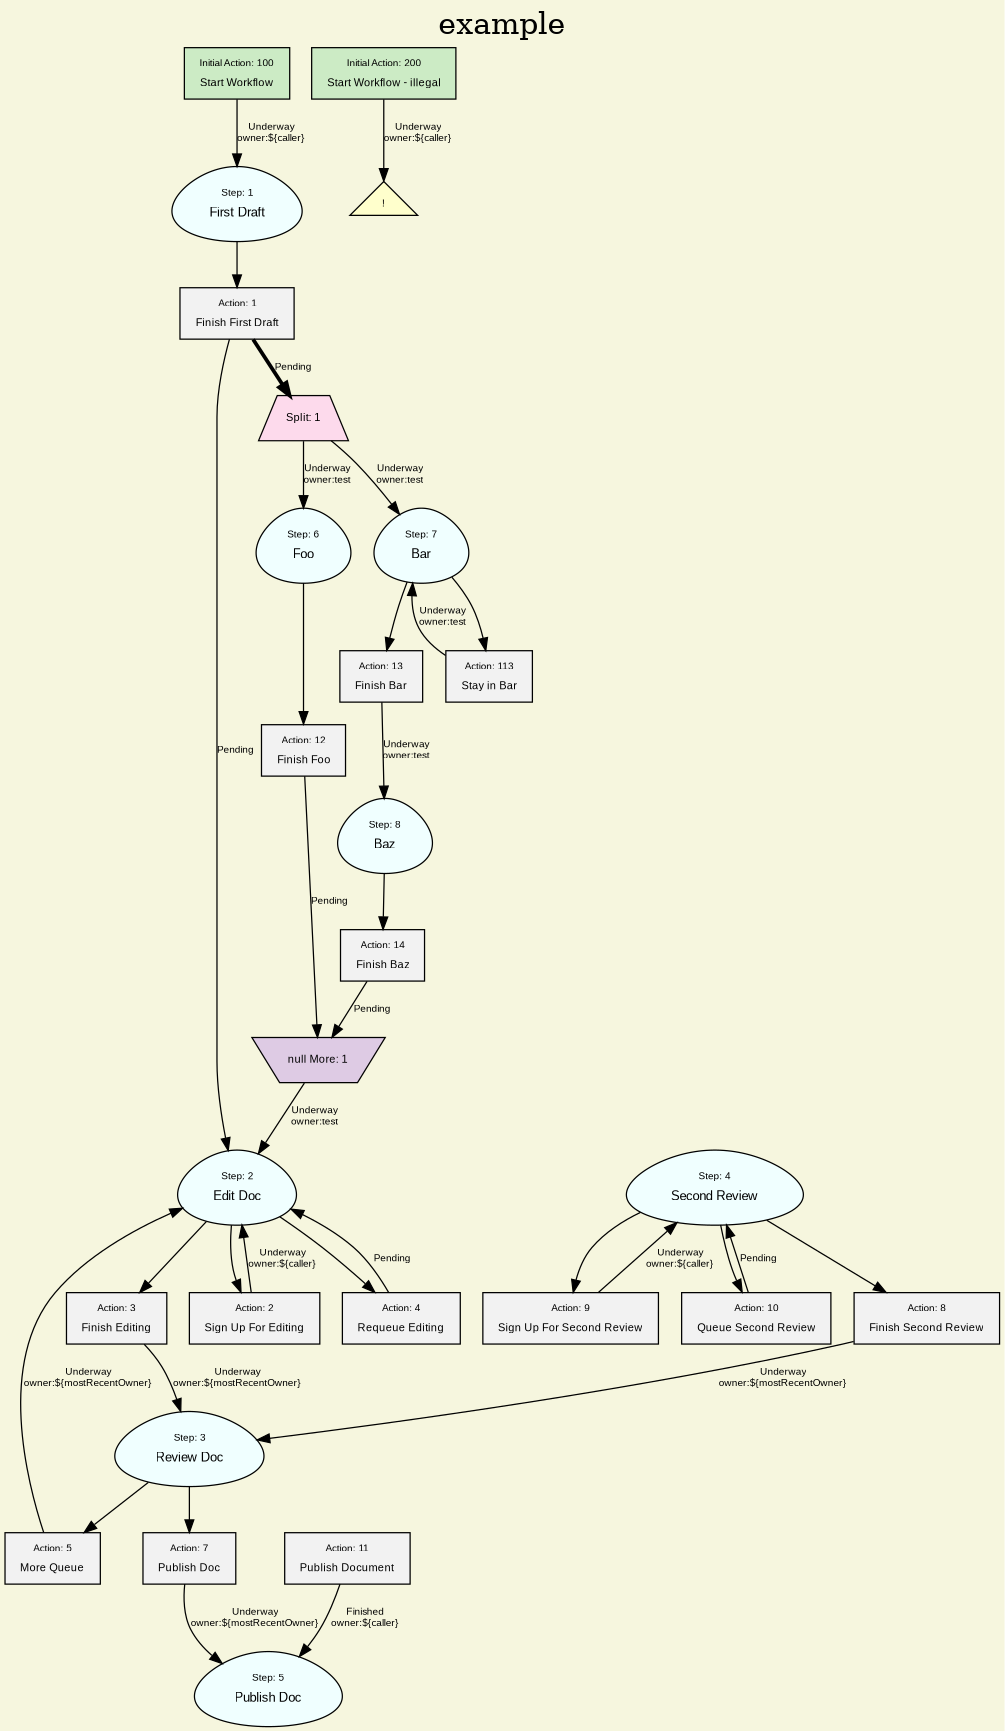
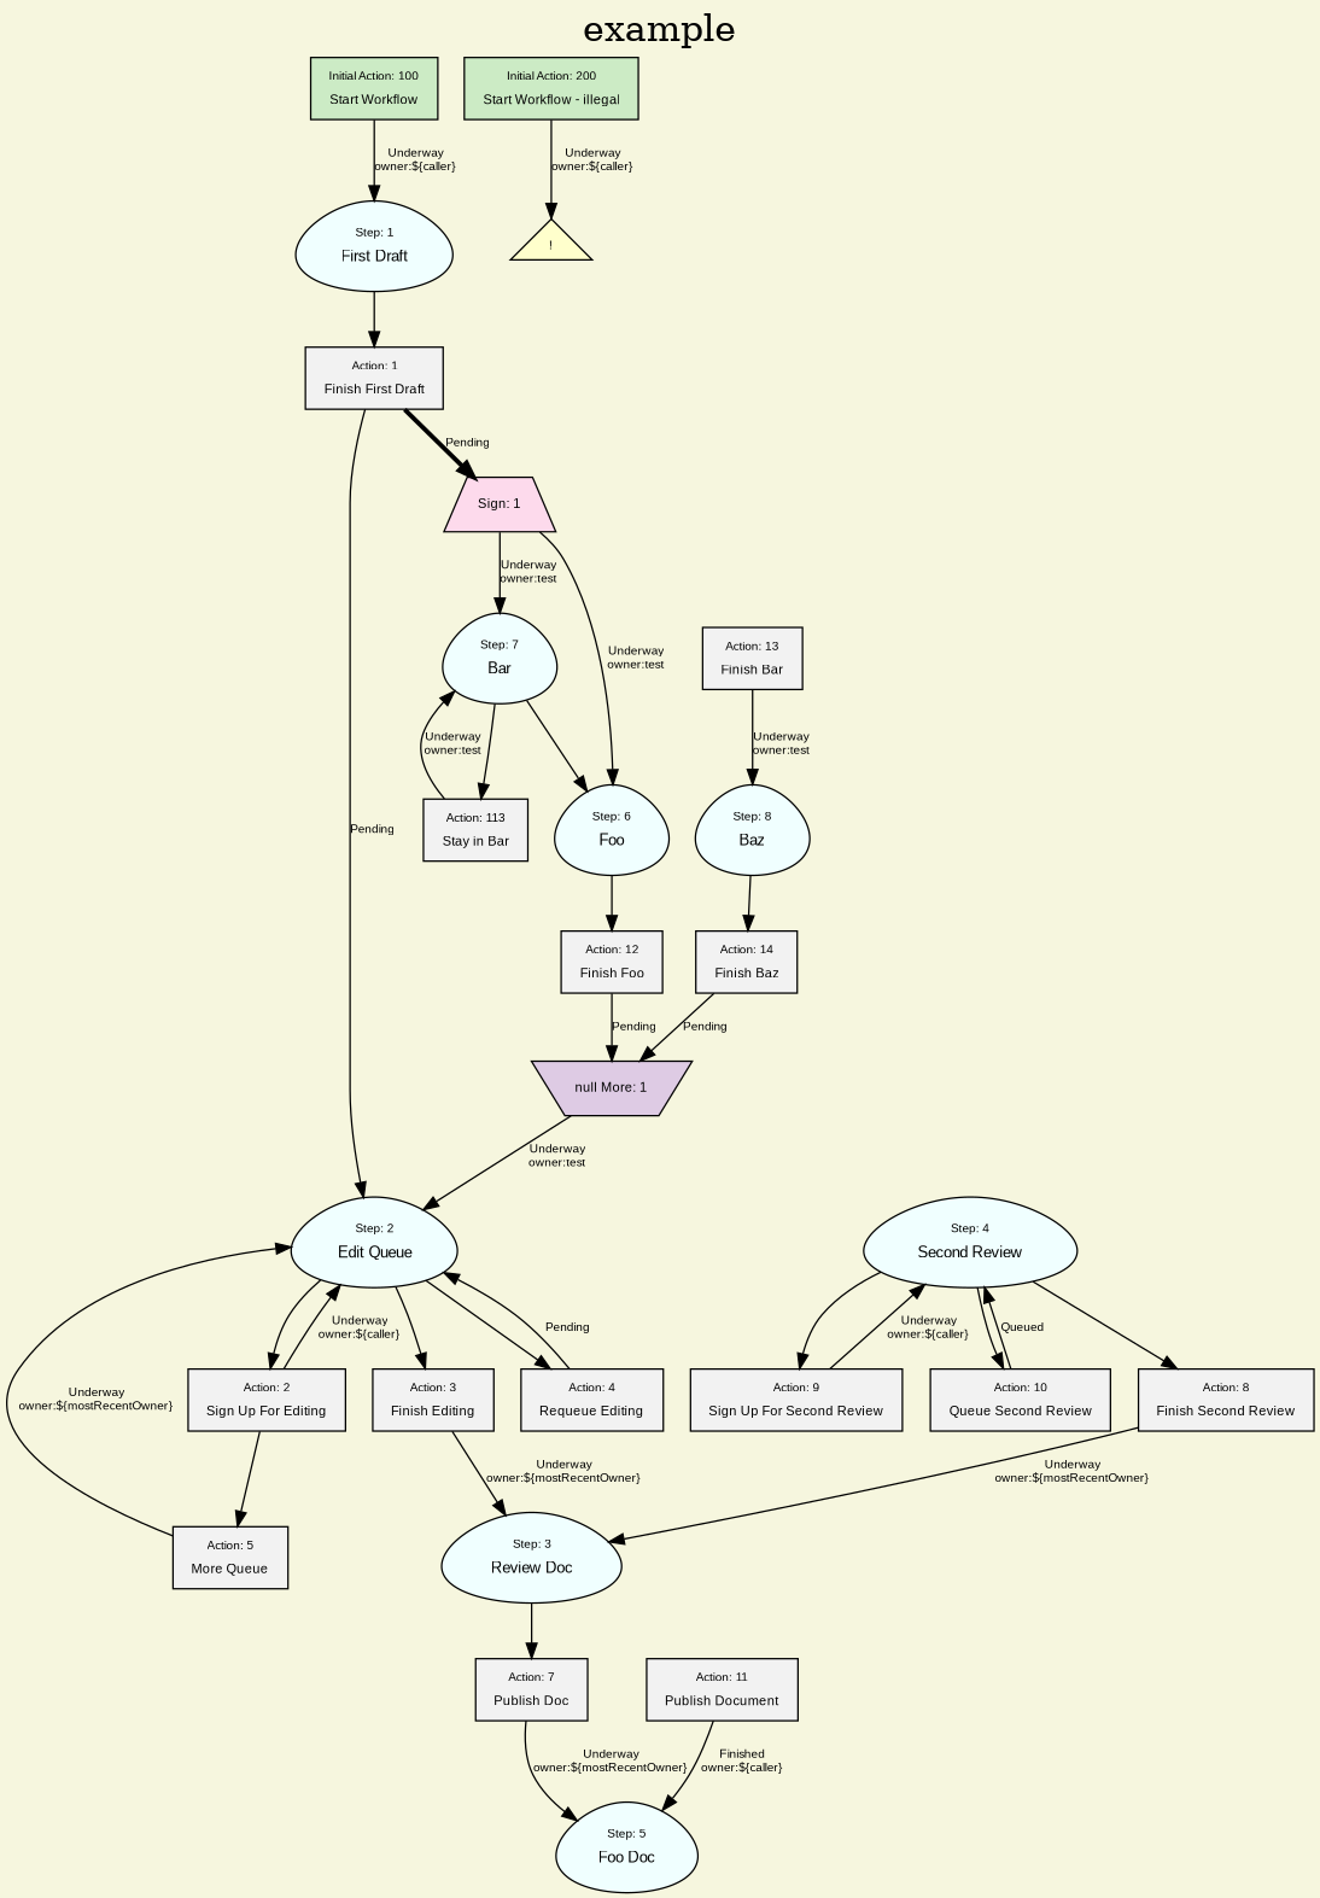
  digraph {
    bgcolor="#f6f6DE"
    fontsize=24
    label=example
    labeljust=center
    labelloc=top
    node [color=black fillcolor="#f2f2f2" fontcolor=black fontname=Arial fontsize=9 shape=box style=filled]
    edge [arrowtype=normal fontname=Arial fontsize=8]
    n1 [fillcolor="#ccebc5" label=<<table border='0'><tr><td><font point-size='8.0'>Initial Action: 100</font></td></tr><tr><td>Start Workflow</td></tr></table>>]
    n2 [fillcolor="#f0ffff" fontsize=10 label=<<table border='0'><tr><td><font point-size='8.0'>Step: 1</font></td></tr><tr><td>First Draft</td></tr></table>> shape=egg]
    n3 [label=<<table border='0'><tr><td><font point-size='8.0'>Action: 1</font></td></tr><tr><td>Finish First Draft</td></tr></table>>]
    n4 [fillcolor="#ccebc5" label=<<table border='0'><tr><td><font point-size='8.0'>Initial Action: 200</font></td></tr><tr><td>Start Workflow - illegal</td></tr></table>>]
    n5 [fillcolor="#ffffcc" fontsize=8 label="!" shape=triangle]
-   n6 [fillcolor="#f0ffff" fontsize=10 label=<<table border='0'><tr><td><font point-size='8.0'>Step: 2</font></td></tr><tr><td>Edit Doc</td></tr></table>> shape=egg]
-   n7 [fillcolor="#fddaec" label="Split: 1" shape=trapezium]
+   n6 [fillcolor="#f0ffff" fontsize=10 label=<<table border='0'><tr><td><font point-size='8.0'>Step: 2</font></td></tr><tr><td>Edit Queue</td></tr></table>> shape=egg]
+   n7 [fillcolor="#fddaec" label="Sign: 1" shape=trapezium]
    n8 [label=<<table border='0'><tr><td><font point-size='8.0'>Action: 2</font></td></tr><tr><td>Sign Up For Editing</td></tr></table>>]
    n9 [label=<<table border='0'><tr><td><font point-size='8.0'>Action: 3</font></td></tr><tr><td>Finish Editing</td></tr></table>>]
    n10 [label=<<table border='0'><tr><td><font point-size='8.0'>Action: 4</font></td></tr><tr><td>Requeue Editing</td></tr></table>>]
    n11 [fillcolor="#f0ffff" fontsize=10 label=<<table border='0'><tr><td><font point-size='8.0'>Step: 6</font></td></tr><tr><td>Foo</td></tr></table>> shape=egg]
    n12 [fillcolor="#f0ffff" fontsize=10 label=<<table border='0'><tr><td><font point-size='8.0'>Step: 7</font></td></tr><tr><td>Bar</td></tr></table>> shape=egg]
    n13 [fillcolor="#f0ffff" fontsize=10 label=<<table border='0'><tr><td><font point-size='8.0'>Step: 3</font></td></tr><tr><td>Review Doc</td></tr></table>> shape=egg]
    n14 [label=<<table border='0'><tr><td><font point-size='8.0'>Action: 5</font></td></tr><tr><td>More Queue</td></tr></table>>]
    n15 [label=<<table border='0'><tr><td><font point-size='8.0'>Action: 7</font></td></tr><tr><td>Publish Doc</td></tr></table>>]
-   n16 [fillcolor="#f0ffff" fontsize=10 label=<<table border='0'><tr><td><font point-size='8.0'>Step: 5</font></td></tr><tr><td>Publish Doc</td></tr></table>> shape=egg]
+   n16 [fillcolor="#f0ffff" fontsize=10 label=<<table border='0'><tr><td><font point-size='8.0'>Step: 5</font></td></tr><tr><td>Foo Doc</td></tr></table>> shape=egg]
    n17 [fillcolor="#f0ffff" fontsize=10 label=<<table border='0'><tr><td><font point-size='8.0'>Step: 4</font></td></tr><tr><td>Second Review</td></tr></table>> shape=egg]
    n18 [label=<<table border='0'><tr><td><font point-size='8.0'>Action: 8</font></td></tr><tr><td>Finish Second Review</td></tr></table>>]
    n19 [label=<<table border='0'><tr><td><font point-size='8.0'>Action: 9</font></td></tr><tr><td>Sign Up For Second Review</td></tr></table>>]
    n20 [label=<<table border='0'><tr><td><font point-size='8.0'>Action: 10</font></td></tr><tr><td>Queue Second Review</td></tr></table>>]
    n21 [label=<<table border='0'><tr><td><font point-size='8.0'>Action: 11</font></td></tr><tr><td>Publish Document</td></tr></table>>]
    n22 [label=<<table border='0'><tr><td><font point-size='8.0'>Action: 12</font></td></tr><tr><td>Finish Foo</td></tr></table>>]
    n23 [fillcolor="#decbe4" label="null More: 1" shape=invtrapezium]
    n24 [label=<<table border='0'><tr><td><font point-size='8.0'>Action: 13</font></td></tr><tr><td>Finish Bar</td></tr></table>>]
    n25 [label=<<table border='0'><tr><td><font point-size='8.0'>Action: 113</font></td></tr><tr><td>Stay in Bar</td></tr></table>>]
    n26 [fillcolor="#f0ffff" fontsize=10 label=<<table border='0'><tr><td><font point-size='8.0'>Step: 8</font></td></tr><tr><td>Baz</td></tr></table>> shape=egg]
    n27 [label=<<table border='0'><tr><td><font point-size='8.0'>Action: 14</font></td></tr><tr><td>Finish Baz</td></tr></table>>]
    n1 -> n2 [label="Underway\nowner:${caller}"]
    n2 -> n3
    n3 -> n6 [label=Pending]
    n3 -> n7 [label=Pending style="setlinewidth(3)"]
    n4 -> n5 [label="Underway\nowner:${caller}"]
    n6 -> n8
    n6 -> n9
    n6 -> n10
    n7 -> n11 [label="Underway\nowner:test"]
    n7 -> n12 [label="Underway\nowner:test"]
    n8 -> n6 [label="Underway\nowner:${caller}"]
    n9 -> n13 [label="Underway\nowner:${mostRecentOwner}"]
    n10 -> n6 [label=Pending]
    n11 -> n22
-   n12 -> n24
+   n12 -> n11
    n12 -> n25
-   n13 -> n14
+   n8 -> n14
    n13 -> n15
    n14 -> n6 [label="Underway\nowner:${mostRecentOwner}"]
    n15 -> n16 [label="Underway\nowner:${mostRecentOwner}"]
    n17 -> n18
    n17 -> n19
    n17 -> n20
    n18 -> n13 [label="Underway\nowner:${mostRecentOwner}"]
    n19 -> n17 [label="Underway\nowner:${caller}"]
-   n20 -> n17 [label=Pending]
+   n20 -> n17 [label=Queued]
    n21 -> n16 [label="Finished\nowner:${caller}"]
    n22 -> n23 [label=Pending]
    n23 -> n6 [label="Underway\nowner:test"]
    n24 -> n26 [label="Underway\nowner:test"]
    n25 -> n12 [label="Underway\nowner:test"]
    n26 -> n27
    n27 -> n23 [label=Pending]
  }
